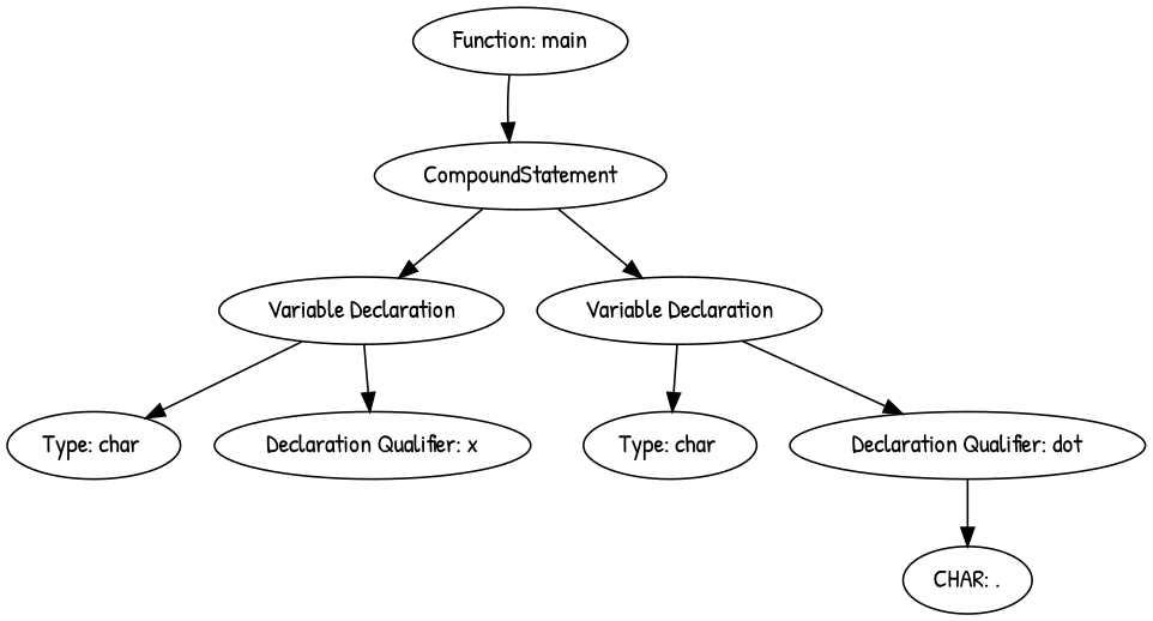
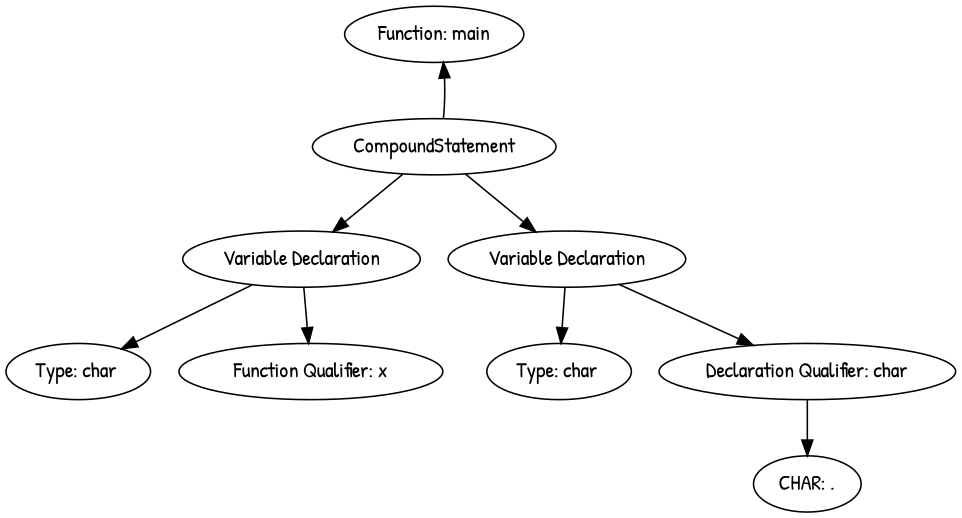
  digraph {
    fontname="Patrick Hand"
    node [fontname="Patrick Hand"]
    edge [fontname="Patrick Hand"]
    n1 [label="Function: main"]
    n2 [label=CompoundStatement]
    n3 [label="Variable Declaration"]
    n4 [label="Variable Declaration"]
    n5 [label="Type: char "]
-   n6 [label="Declaration Qualifier: x"]
+   n6 [label="Function Qualifier: x"]
    n7 [label="Type: char "]
-   n8 [label="Declaration Qualifier: dot"]
+   n8 [label="Declaration Qualifier: char"]
    n9 [label="CHAR: ."]
-   n1 -> n2
+   n2 -> n1
    n2 -> n3
    n2 -> n4
    n3 -> n5
    n3 -> n6
    n4 -> n7
    n4 -> n8
    n8 -> n9
  }
